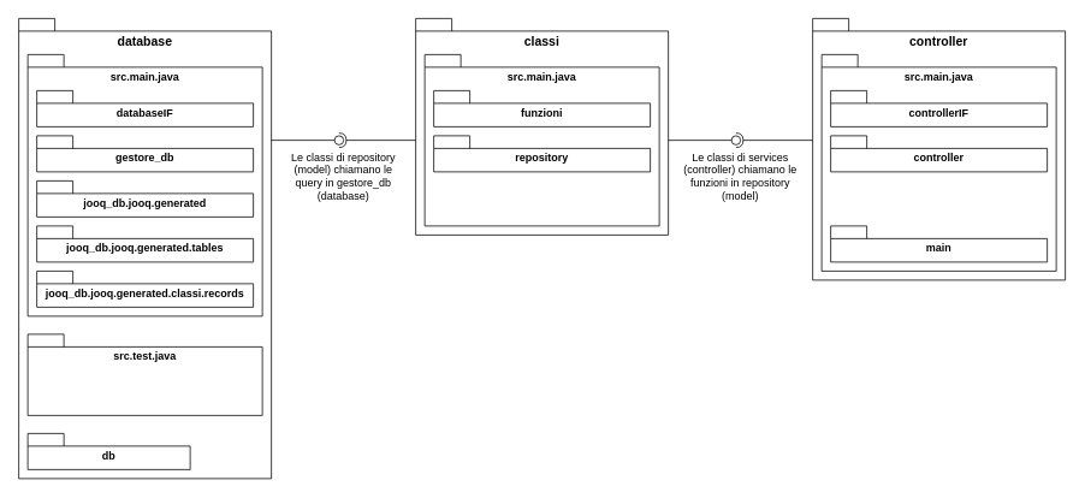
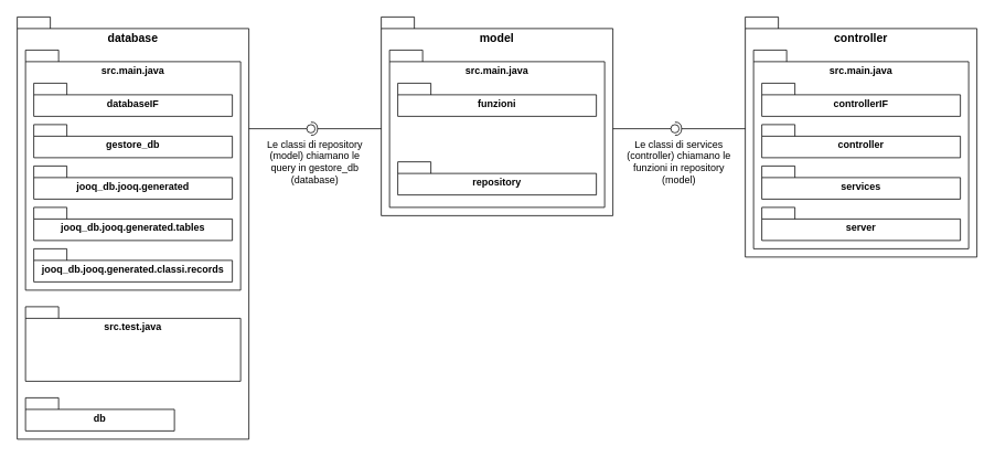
  <mxCell id="0" />
  <mxCell id="1" parent="0" />
  <mxCell id="2" value="" style="shape=folder;fontStyle=1;spacingTop=10;tabWidth=40;tabHeight=14;tabPosition=left;html=1;whiteSpace=wrap;" vertex="1" parent="1"><mxGeometry x="20" y="20" width="280" height="510" as="geometry" /></mxCell>
  <mxCell id="3" value="" style="shape=folder;fontStyle=1;spacingTop=10;tabWidth=40;tabHeight=14;tabPosition=left;html=1;whiteSpace=wrap;" vertex="1" parent="1"><mxGeometry x="30" y="60" width="260" height="290" as="geometry" /></mxCell>
  <mxCell id="4" value="&lt;b&gt;database&lt;/b&gt;" style="text;html=1;align=center;verticalAlign=middle;whiteSpace=wrap;rounded=0;fontSize=14;" vertex="1" parent="1"><mxGeometry x="20" y="30" width="280" height="30" as="geometry" /></mxCell>
  <mxCell id="5" value="&lt;b&gt;src.main.java&lt;/b&gt;" style="text;html=1;align=center;verticalAlign=middle;whiteSpace=wrap;rounded=0;" vertex="1" parent="1"><mxGeometry x="30" y="70" width="260" height="30" as="geometry" /></mxCell>
  <mxCell id="6" value="databaseIF" style="shape=folder;fontStyle=1;spacingTop=10;tabWidth=40;tabHeight=14;tabPosition=left;html=1;whiteSpace=wrap;" vertex="1" parent="1"><mxGeometry x="40" y="100" width="240" height="40" as="geometry" /></mxCell>
  <mxCell id="7" value="gestore_db" style="shape=folder;fontStyle=1;spacingTop=10;tabWidth=40;tabHeight=14;tabPosition=left;html=1;whiteSpace=wrap;" vertex="1" parent="1"><mxGeometry x="40" y="150" width="240" height="40" as="geometry" /></mxCell>
  <mxCell id="8" value="jooq_db.jooq.generated" style="shape=folder;fontStyle=1;spacingTop=10;tabWidth=40;tabHeight=14;tabPosition=left;html=1;whiteSpace=wrap;" vertex="1" parent="1"><mxGeometry x="40" y="200" width="240" height="40" as="geometry" /></mxCell>
  <mxCell id="9" value="jooq_db.jooq.generated.tables" style="shape=folder;fontStyle=1;spacingTop=10;tabWidth=40;tabHeight=14;tabPosition=left;html=1;whiteSpace=wrap;" vertex="1" parent="1"><mxGeometry x="40" y="250" width="240" height="40" as="geometry" /></mxCell>
  <mxCell id="10" value="jooq_db.jooq.generated.classi.records" style="shape=folder;fontStyle=1;spacingTop=10;tabWidth=40;tabHeight=14;tabPosition=left;html=1;whiteSpace=wrap;" vertex="1" parent="1"><mxGeometry x="40" y="300" width="240" height="40" as="geometry" /></mxCell>
  <mxCell id="11" value="" style="shape=folder;fontStyle=1;spacingTop=10;tabWidth=40;tabHeight=14;tabPosition=left;html=1;whiteSpace=wrap;" vertex="1" parent="1"><mxGeometry x="30" y="370" width="260" height="90" as="geometry" /></mxCell>
  <mxCell id="12" value="&lt;b&gt;src.test.java&lt;/b&gt;" style="text;html=1;align=center;verticalAlign=middle;whiteSpace=wrap;rounded=0;" vertex="1" parent="1"><mxGeometry x="30" y="380" width="260" height="30" as="geometry" /></mxCell>
  <mxCell id="13" value="db" style="shape=folder;fontStyle=1;spacingTop=10;tabWidth=40;tabHeight=14;tabPosition=left;html=1;whiteSpace=wrap;" vertex="1" parent="1"><mxGeometry x="30" y="480" width="180" height="40" as="geometry" /></mxCell>
  <mxCell id="14" value="" style="shape=folder;fontStyle=1;spacingTop=10;tabWidth=40;tabHeight=14;tabPosition=left;html=1;whiteSpace=wrap;" vertex="1" parent="1"><mxGeometry x="460" y="20" width="280" height="240" as="geometry" /></mxCell>
  <mxCell id="15" value="" style="shape=folder;fontStyle=1;spacingTop=10;tabWidth=40;tabHeight=14;tabPosition=left;html=1;whiteSpace=wrap;" vertex="1" parent="1"><mxGeometry x="470" y="60" width="260" height="190" as="geometry" /></mxCell>
- <mxCell id="16" value="&lt;b&gt;classi&lt;/b&gt;" style="text;html=1;align=center;verticalAlign=middle;whiteSpace=wrap;rounded=0;fontSize=14;" vertex="1" parent="1"><mxGeometry x="460" y="30" width="280" height="30" as="geometry" /></mxCell>
+ <mxCell id="16" value="&lt;b&gt;model&lt;/b&gt;" style="text;html=1;align=center;verticalAlign=middle;whiteSpace=wrap;rounded=0;fontSize=14;" vertex="1" parent="1"><mxGeometry x="460" y="30" width="280" height="30" as="geometry" /></mxCell>
  <mxCell id="17" value="&lt;b&gt;src.main.java&lt;/b&gt;" style="text;html=1;align=center;verticalAlign=middle;whiteSpace=wrap;rounded=0;" vertex="1" parent="1"><mxGeometry x="470" y="70" width="260" height="30" as="geometry" /></mxCell>
  <mxCell id="18" value="funzioni" style="shape=folder;fontStyle=1;spacingTop=10;tabWidth=40;tabHeight=14;tabPosition=left;html=1;whiteSpace=wrap;" vertex="1" parent="1"><mxGeometry x="480" y="100" width="240" height="40" as="geometry" /></mxCell>
- <mxCell id="19" value="repository" style="shape=folder;fontStyle=1;spacingTop=10;tabWidth=40;tabHeight=14;tabPosition=left;html=1;whiteSpace=wrap;" vertex="1" parent="1"><mxGeometry x="480" y="150" width="240" height="40" as="geometry" /></mxCell>
+ <mxCell id="19" value="repository" style="shape=folder;fontStyle=1;spacingTop=10;tabWidth=40;tabHeight=14;tabPosition=left;html=1;whiteSpace=wrap;" vertex="1" parent="1"><mxGeometry x="480" y="195" width="240" height="40" as="geometry" /></mxCell>
  <mxCell id="20" value="" style="shape=folder;fontStyle=1;spacingTop=10;tabWidth=40;tabHeight=14;tabPosition=left;html=1;whiteSpace=wrap;" vertex="1" parent="1"><mxGeometry x="900" y="20" width="280" height="290" as="geometry" /></mxCell>
  <mxCell id="21" value="" style="shape=folder;fontStyle=1;spacingTop=10;tabWidth=40;tabHeight=14;tabPosition=left;html=1;whiteSpace=wrap;" vertex="1" parent="1"><mxGeometry x="910" y="60" width="260" height="240" as="geometry" /></mxCell>
  <mxCell id="22" value="&lt;b&gt;controller&lt;/b&gt;" style="text;html=1;align=center;verticalAlign=middle;whiteSpace=wrap;rounded=0;fontSize=14;" vertex="1" parent="1"><mxGeometry x="900" y="30" width="280" height="30" as="geometry" /></mxCell>
  <mxCell id="23" value="&lt;b&gt;src.main.java&lt;/b&gt;" style="text;html=1;align=center;verticalAlign=middle;whiteSpace=wrap;rounded=0;" vertex="1" parent="1"><mxGeometry x="910" y="70" width="260" height="30" as="geometry" /></mxCell>
  <mxCell id="24" value="controllerIF" style="shape=folder;fontStyle=1;spacingTop=10;tabWidth=40;tabHeight=14;tabPosition=left;html=1;whiteSpace=wrap;" vertex="1" parent="1"><mxGeometry x="920" y="100" width="240" height="40" as="geometry" /></mxCell>
  <mxCell id="25" value="controller" style="shape=folder;fontStyle=1;spacingTop=10;tabWidth=40;tabHeight=14;tabPosition=left;html=1;whiteSpace=wrap;" vertex="1" parent="1"><mxGeometry x="920" y="150" width="240" height="40" as="geometry" /></mxCell>
- <mxCell id="27" value="main" style="shape=folder;fontStyle=1;spacingTop=10;tabWidth=40;tabHeight=14;tabPosition=left;html=1;whiteSpace=wrap;" vertex="1" parent="1"><mxGeometry x="920" y="250" width="240" height="40" as="geometry" /></mxCell>
+ <mxCell id="26" value="services" style="shape=folder;fontStyle=1;spacingTop=10;tabWidth=40;tabHeight=14;tabPosition=left;html=1;whiteSpace=wrap;" vertex="1" parent="1"><mxGeometry x="920" y="200" width="240" height="40" as="geometry" /></mxCell>
+ <mxCell id="27" value="server" style="shape=folder;fontStyle=1;spacingTop=10;tabWidth=40;tabHeight=14;tabPosition=left;html=1;whiteSpace=wrap;" vertex="1" parent="1"><mxGeometry x="920" y="250" width="240" height="40" as="geometry" /></mxCell>
  <mxCell id="28" value="" style="rounded=0;orthogonalLoop=1;jettySize=auto;html=1;endArrow=halfCircle;endFill=0;endSize=6;strokeWidth=1;sketch=0;" edge="1" target="30" parent="1"><mxGeometry relative="1" as="geometry"><mxPoint x="900" y="155" as="sourcePoint" /></mxGeometry></mxCell>
  <mxCell id="29" value="" style="rounded=0;orthogonalLoop=1;jettySize=auto;html=1;endArrow=oval;endFill=0;sketch=0;sourcePerimeterSpacing=0;targetPerimeterSpacing=0;endSize=10;" edge="1" target="30" parent="1"><mxGeometry relative="1" as="geometry"><mxPoint x="740" y="155" as="sourcePoint" /></mxGeometry></mxCell>
  <mxCell id="30" value="" style="ellipse;whiteSpace=wrap;html=1;align=center;aspect=fixed;fillColor=none;strokeColor=none;resizable=0;perimeter=centerPerimeter;rotatable=0;allowArrows=0;points=[];outlineConnect=1;" vertex="1" parent="1"><mxGeometry x="810" y="150" width="10" height="10" as="geometry" /></mxCell>
  <mxCell id="31" value="" style="rounded=0;orthogonalLoop=1;jettySize=auto;html=1;endArrow=halfCircle;endFill=0;endSize=6;strokeWidth=1;sketch=0;" edge="1" parent="1" target="33"><mxGeometry relative="1" as="geometry"><mxPoint x="460" y="155" as="sourcePoint" /></mxGeometry></mxCell>
  <mxCell id="32" value="" style="rounded=0;orthogonalLoop=1;jettySize=auto;html=1;endArrow=oval;endFill=0;sketch=0;sourcePerimeterSpacing=0;targetPerimeterSpacing=0;endSize=10;" edge="1" parent="1" target="33"><mxGeometry relative="1" as="geometry"><mxPoint x="300" y="155" as="sourcePoint" /></mxGeometry></mxCell>
  <mxCell id="33" value="" style="ellipse;whiteSpace=wrap;html=1;align=center;aspect=fixed;fillColor=none;strokeColor=none;resizable=0;perimeter=centerPerimeter;rotatable=0;allowArrows=0;points=[];outlineConnect=1;" vertex="1" parent="1"><mxGeometry x="370" y="150" width="10" height="10" as="geometry" /></mxCell>
  <mxCell id="34" value="Le classi di repository (model) chiamano le query in gestore_db (database)" style="text;html=1;align=center;verticalAlign=middle;whiteSpace=wrap;rounded=0;" vertex="1" parent="1"><mxGeometry x="310" y="180" width="140" height="30" as="geometry" /></mxCell>
  <mxCell id="35" value="Le classi di services (controller) chiamano le funzioni in repository (model)" style="text;html=1;align=center;verticalAlign=middle;whiteSpace=wrap;rounded=0;" vertex="1" parent="1"><mxGeometry x="750" y="180" width="140" height="30" as="geometry" /></mxCell>
